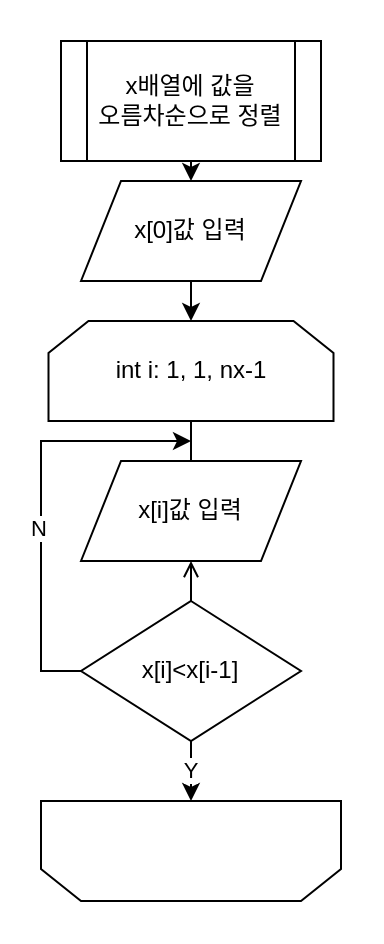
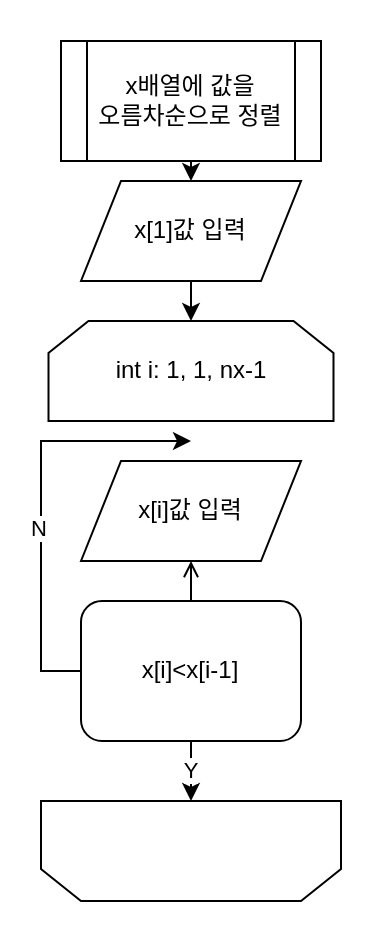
  <mxCell id="0" />
  <mxCell id="1" parent="0" />
  <mxCell id="2" value="x배열에 값을&lt;br style=&quot;border-color: var(--border-color);&quot;&gt;오름차순으로 정렬" style="shape=process;whiteSpace=wrap;html=1;backgroundOutline=1;" vertex="1" parent="1"><mxGeometry x="30" y="20" width="130" height="60" as="geometry" /></mxCell>
  <mxCell id="3" value="int i: 1, 1, nx-1" style="shape=loopLimit;whiteSpace=wrap;html=1;" vertex="1" parent="1"><mxGeometry x="23.75" y="160" width="142.5" height="50" as="geometry" /></mxCell>
  <mxCell id="4" value="" style="shape=loopLimit;whiteSpace=wrap;html=1;rotation=-180;" vertex="1" parent="1"><mxGeometry x="20" y="400" width="150" height="50" as="geometry" /></mxCell>
- <mxCell id="5" value="x[0]값 입력" style="shape=parallelogram;perimeter=parallelogramPerimeter;whiteSpace=wrap;html=1;fixedSize=1;" vertex="1" parent="1"><mxGeometry x="40" y="90" width="110" height="50" as="geometry" /></mxCell>
+ <mxCell id="5" value="x[1]값 입력" style="shape=parallelogram;perimeter=parallelogramPerimeter;whiteSpace=wrap;html=1;fixedSize=1;" vertex="1" parent="1"><mxGeometry x="40" y="90" width="110" height="50" as="geometry" /></mxCell>
  <mxCell id="6" value="x[i]값 입력" style="shape=parallelogram;perimeter=parallelogramPerimeter;whiteSpace=wrap;html=1;fixedSize=1;" vertex="1" parent="1"><mxGeometry x="40" y="230" width="110" height="50" as="geometry" /></mxCell>
- <mxCell id="7" value="x[i]&amp;lt;x[i-1]" style="rhombus;whiteSpace=wrap;html=1;" vertex="1" parent="1"><mxGeometry x="40" y="300" width="110" height="70" as="geometry" /></mxCell>
- <mxCell id="8" value="" style="endArrow=none;html=1;rounded=0;entryX=0.5;entryY=1;entryDx=0;entryDy=0;exitX=0.5;exitY=0;exitDx=0;exitDy=0;" edge="1" parent="1" source="6" target="3"><mxGeometry width="50" height="50" relative="1" as="geometry"><mxPoint x="300" y="420" as="sourcePoint" /><mxPoint x="350" y="370" as="targetPoint" /></mxGeometry></mxCell>
+ <mxCell id="7" value="x[i]&amp;lt;x[i-1]" style="whiteSpace=wrap;html=1;rounded=1;" vertex="1" parent="1"><mxGeometry x="40" y="300" width="110" height="70" as="geometry" /></mxCell>
  <mxCell id="9" value="" style="endArrow=classic;html=1;rounded=0;exitX=0.5;exitY=1;exitDx=0;exitDy=0;entryX=0.5;entryY=0;entryDx=0;entryDy=0;" edge="1" parent="1" source="2" target="5"><mxGeometry width="50" height="50" relative="1" as="geometry"><mxPoint x="300" y="420" as="sourcePoint" /><mxPoint x="340" y="540" as="targetPoint" /></mxGeometry></mxCell>
  <mxCell id="10" value="" style="endArrow=classic;html=1;rounded=0;exitX=0.5;exitY=1;exitDx=0;exitDy=0;entryX=0.5;entryY=0;entryDx=0;entryDy=0;" edge="1" parent="1" source="5" target="3"><mxGeometry width="50" height="50" relative="1" as="geometry"><mxPoint x="105" y="80" as="sourcePoint" /><mxPoint x="105" y="100" as="targetPoint" /></mxGeometry></mxCell>
  <mxCell id="11" value="" style="endArrow=open;html=1;rounded=0;entryX=0.5;entryY=1;entryDx=0;entryDy=0;exitX=0.5;exitY=0;exitDx=0;exitDy=0;" edge="1" parent="1" source="7" target="6"><mxGeometry width="50" height="50" relative="1" as="geometry"><mxPoint x="300" y="420" as="sourcePoint" /><mxPoint x="350" y="370" as="targetPoint" /></mxGeometry></mxCell>
  <mxCell id="12" value="Y" style="endArrow=classic;html=1;rounded=0;entryX=0.5;entryY=1;entryDx=0;entryDy=0;exitX=0.5;exitY=1;exitDx=0;exitDy=0;" edge="1" parent="1" source="7" target="4"><mxGeometry width="50" height="50" relative="1" as="geometry"><mxPoint x="480" y="250" as="sourcePoint" /><mxPoint x="105" y="100" as="targetPoint" /></mxGeometry></mxCell>
  <mxCell id="13" value="" style="endArrow=classic;html=1;rounded=0;exitX=0;exitY=0.5;exitDx=0;exitDy=0;" edge="1" parent="1" source="7"><mxGeometry width="50" height="50" relative="1" as="geometry"><mxPoint x="105" y="80" as="sourcePoint" /><mxPoint x="95" y="220" as="targetPoint" /><Array as="points"><mxPoint x="20" y="335" /><mxPoint x="20" y="220" /></Array></mxGeometry></mxCell>
  <mxCell id="14" value="N" style="edgeLabel;html=1;align=center;verticalAlign=middle;resizable=0;points=[];" vertex="1" connectable="0" parent="13"><mxGeometry x="-0.124" y="2" relative="1" as="geometry"><mxPoint as="offset" /></mxGeometry></mxCell>
